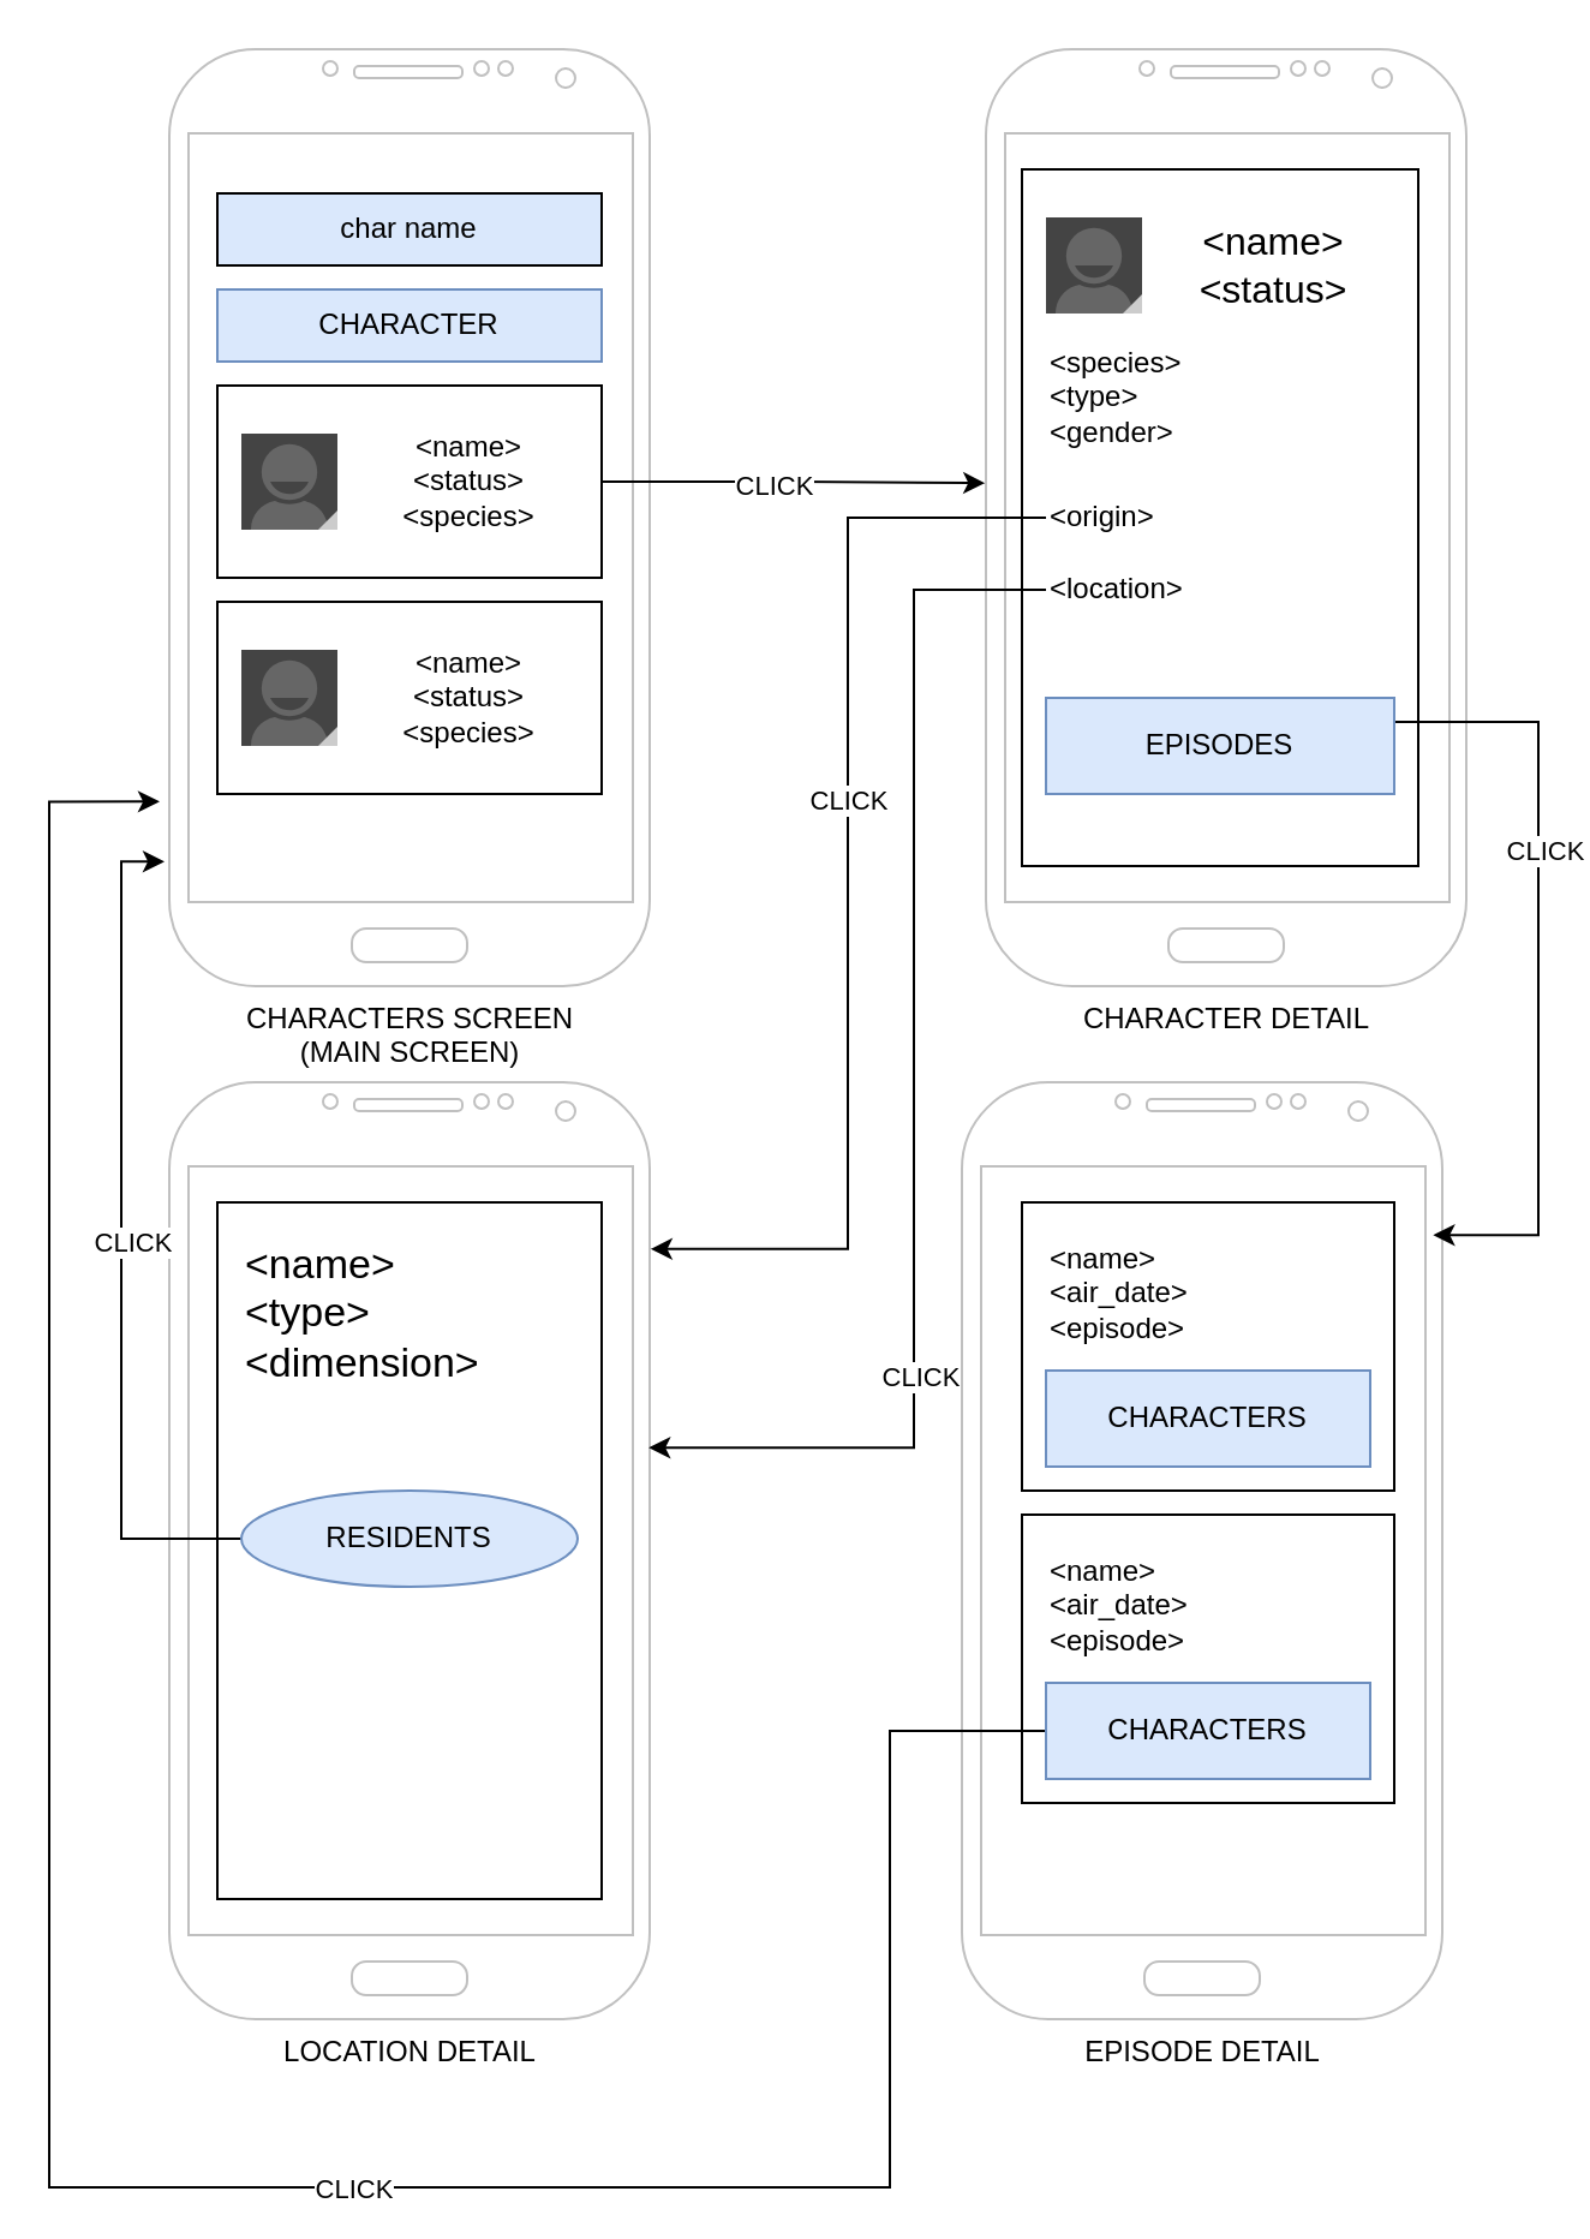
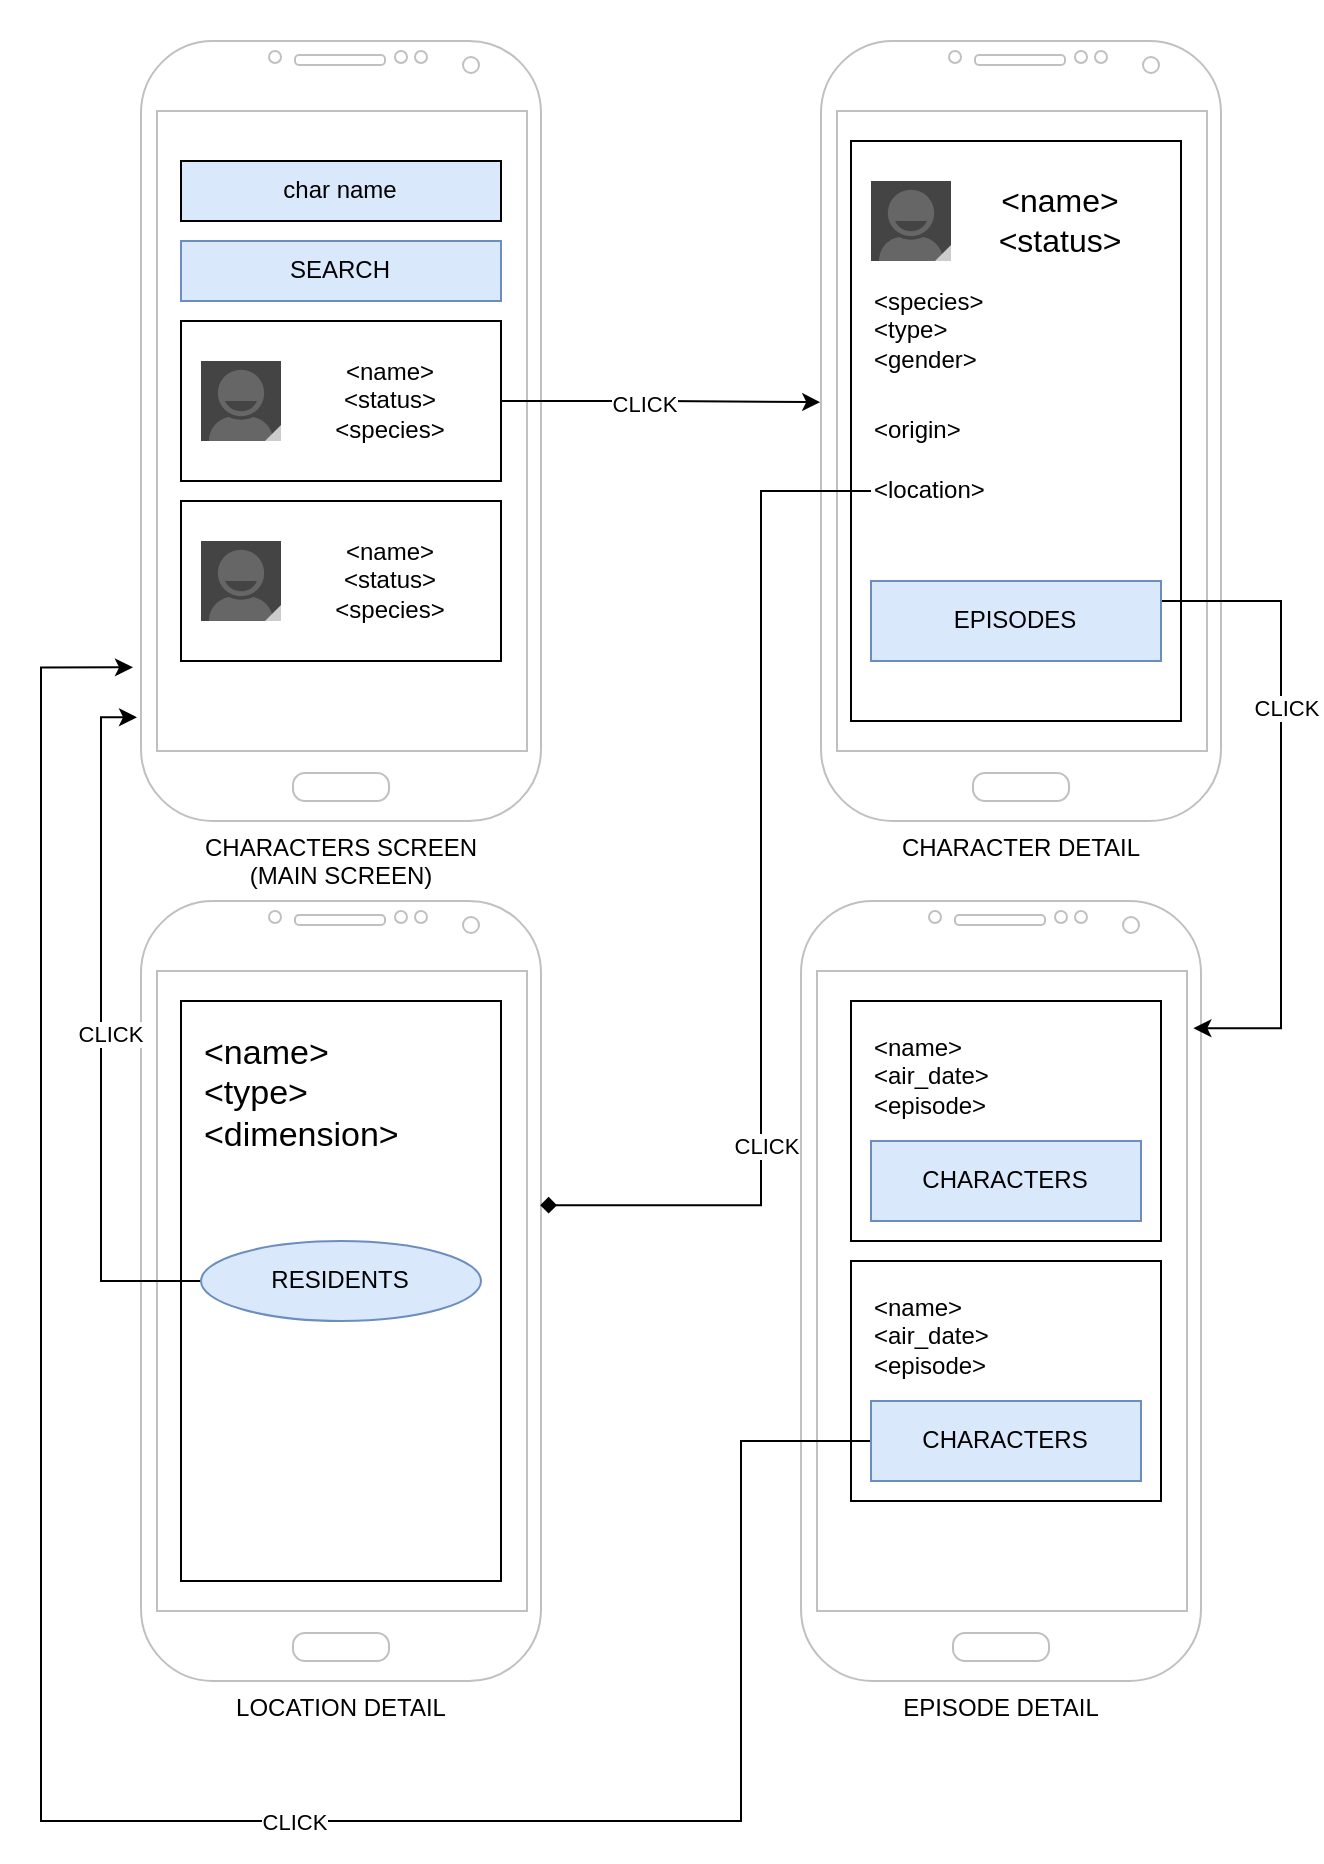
  <mxCell id="0" />
  <mxCell id="1" parent="0" />
  <mxCell id="2" value="CHARACTERS SCREEN&lt;br&gt;(MAIN SCREEN)" style="verticalLabelPosition=bottom;verticalAlign=top;html=1;shadow=0;dashed=0;strokeWidth=1;shape=mxgraph.android.phone2;strokeColor=#c0c0c0;" vertex="1" parent="1"><mxGeometry x="70" y="20" width="200" height="390" as="geometry" /></mxCell>
  <mxCell id="3" value="CHARACTER DETAIL" style="verticalLabelPosition=bottom;verticalAlign=top;html=1;shadow=0;dashed=0;strokeWidth=1;shape=mxgraph.android.phone2;strokeColor=#c0c0c0;" vertex="1" parent="1"><mxGeometry x="410" y="20" width="200" height="390" as="geometry" /></mxCell>
  <mxCell id="4" value="LOCATION DETAIL" style="verticalLabelPosition=bottom;verticalAlign=top;html=1;shadow=0;dashed=0;strokeWidth=1;shape=mxgraph.android.phone2;strokeColor=#c0c0c0;" vertex="1" parent="1"><mxGeometry x="70" y="450" width="200" height="390" as="geometry" /></mxCell>
  <mxCell id="5" value="char name" style="rounded=0;whiteSpace=wrap;html=1;fillColor=#dae8fc;" vertex="1" parent="1"><mxGeometry x="90" y="80" width="160" height="30" as="geometry" /></mxCell>
- <mxCell id="6" value="CHARACTER" style="rounded=0;whiteSpace=wrap;html=1;fillColor=#dae8fc;strokeColor=#6c8ebf;" vertex="1" parent="1"><mxGeometry x="90" y="120" width="160" height="30" as="geometry" /></mxCell>
+ <mxCell id="6" value="SEARCH" style="rounded=0;whiteSpace=wrap;html=1;fillColor=#dae8fc;strokeColor=#6c8ebf;" vertex="1" parent="1"><mxGeometry x="90" y="120" width="160" height="30" as="geometry" /></mxCell>
  <mxCell id="7" style="edgeStyle=orthogonalEdgeStyle;rounded=0;orthogonalLoop=1;jettySize=auto;html=1;entryX=-0.002;entryY=0.463;entryDx=0;entryDy=0;entryPerimeter=0;" edge="1" parent="1" source="9" target="3"><mxGeometry relative="1" as="geometry" /></mxCell>
  <mxCell id="8" value="CLICK" style="edgeLabel;html=1;align=center;verticalAlign=middle;resizable=0;points=[];" vertex="1" connectable="0" parent="7"><mxGeometry x="-0.117" y="-1" relative="1" as="geometry"><mxPoint as="offset" /></mxGeometry></mxCell>
  <mxCell id="9" value="" style="rounded=0;whiteSpace=wrap;html=1;" vertex="1" parent="1"><mxGeometry x="90" y="160" width="160" height="80" as="geometry" /></mxCell>
  <mxCell id="10" value="" style="verticalLabelPosition=bottom;verticalAlign=top;html=1;shadow=0;dashed=0;strokeWidth=1;shape=mxgraph.android.contact_badge_normal;sketch=0;" vertex="1" parent="1"><mxGeometry x="100" y="180" width="40" height="40" as="geometry" /></mxCell>
  <mxCell id="11" value="&amp;lt;name&amp;gt;&lt;br&gt;&amp;lt;status&amp;gt;&lt;br&gt;&amp;lt;species&amp;gt;" style="text;html=1;strokeColor=none;fillColor=none;align=center;verticalAlign=middle;whiteSpace=wrap;rounded=0;" vertex="1" parent="1"><mxGeometry x="150" y="170" width="90" height="60" as="geometry" /></mxCell>
  <mxCell id="12" value="" style="rounded=0;whiteSpace=wrap;html=1;" vertex="1" parent="1"><mxGeometry x="90" y="250" width="160" height="80" as="geometry" /></mxCell>
  <mxCell id="13" value="" style="verticalLabelPosition=bottom;verticalAlign=top;html=1;shadow=0;dashed=0;strokeWidth=1;shape=mxgraph.android.contact_badge_normal;sketch=0;" vertex="1" parent="1"><mxGeometry x="100" y="270" width="40" height="40" as="geometry" /></mxCell>
  <mxCell id="14" value="&amp;lt;name&amp;gt;&lt;br&gt;&amp;lt;status&amp;gt;&lt;br&gt;&amp;lt;species&amp;gt;" style="text;html=1;strokeColor=none;fillColor=none;align=center;verticalAlign=middle;whiteSpace=wrap;rounded=0;" vertex="1" parent="1"><mxGeometry x="150" y="260" width="90" height="60" as="geometry" /></mxCell>
  <mxCell id="15" value="" style="rounded=0;whiteSpace=wrap;html=1;" vertex="1" parent="1"><mxGeometry x="425" y="70" width="165" height="290" as="geometry" /></mxCell>
  <mxCell id="16" value="" style="verticalLabelPosition=bottom;verticalAlign=top;html=1;shadow=0;dashed=0;strokeWidth=1;shape=mxgraph.android.contact_badge_normal;sketch=0;" vertex="1" parent="1"><mxGeometry x="435" y="90" width="40" height="40" as="geometry" /></mxCell>
  <mxCell id="17" value="&amp;lt;name&amp;gt;&lt;br style=&quot;font-size: 16px;&quot;&gt;&amp;lt;status&amp;gt;" style="text;html=1;strokeColor=none;fillColor=none;align=center;verticalAlign=middle;whiteSpace=wrap;rounded=0;fontSize=16;" vertex="1" parent="1"><mxGeometry x="485" y="80" width="90" height="60" as="geometry" /></mxCell>
  <mxCell id="18" value="&amp;lt;species&amp;gt;&lt;br&gt;&amp;lt;type&amp;gt;&lt;br&gt;&amp;lt;gender&amp;gt;" style="text;html=1;strokeColor=none;fillColor=none;align=left;verticalAlign=middle;whiteSpace=wrap;rounded=0;" vertex="1" parent="1"><mxGeometry x="435" y="140" width="145" height="50" as="geometry" /></mxCell>
- <mxCell id="19" style="edgeStyle=orthogonalEdgeStyle;rounded=0;orthogonalLoop=1;jettySize=auto;html=1;entryX=1.002;entryY=0.178;entryDx=0;entryDy=0;entryPerimeter=0;" edge="1" parent="1" source="21" target="4"><mxGeometry relative="1" as="geometry" /></mxCell>
- <mxCell id="20" value="CLICK" style="edgeLabel;html=1;align=center;verticalAlign=middle;resizable=0;points=[];" vertex="1" connectable="0" parent="19"><mxGeometry x="-0.149" y="-1" relative="1" as="geometry"><mxPoint x="1" as="offset" /></mxGeometry></mxCell>
  <mxCell id="21" value="&amp;lt;origin&amp;gt;" style="text;html=1;strokeColor=none;fillColor=none;align=left;verticalAlign=middle;whiteSpace=wrap;rounded=0;" vertex="1" parent="1"><mxGeometry x="435" y="200" width="60" height="30" as="geometry" /></mxCell>
- <mxCell id="22" style="edgeStyle=orthogonalEdgeStyle;rounded=0;orthogonalLoop=1;jettySize=auto;html=1;entryX=0.998;entryY=0.39;entryDx=0;entryDy=0;entryPerimeter=0;" edge="1" parent="1" source="24" target="4"><mxGeometry relative="1" as="geometry"><Array as="points"><mxPoint x="380" y="245" /><mxPoint x="380" y="602" /></Array></mxGeometry></mxCell>
+ <mxCell id="22" style="edgeStyle=orthogonalEdgeStyle;rounded=0;orthogonalLoop=1;jettySize=auto;html=1;entryX=0.998;entryY=0.39;entryDx=0;entryDy=0;entryPerimeter=0;endArrow=diamond;" edge="1" parent="1" source="24" target="4"><mxGeometry relative="1" as="geometry"><Array as="points"><mxPoint x="380" y="245" /><mxPoint x="380" y="602" /></Array></mxGeometry></mxCell>
  <mxCell id="23" value="CLICK" style="edgeLabel;html=1;align=center;verticalAlign=middle;resizable=0;points=[];" vertex="1" connectable="0" parent="22"><mxGeometry x="0.462" y="2" relative="1" as="geometry"><mxPoint as="offset" /></mxGeometry></mxCell>
  <mxCell id="24" value="&amp;lt;location&amp;gt;" style="text;html=1;strokeColor=none;fillColor=none;align=left;verticalAlign=middle;whiteSpace=wrap;rounded=0;" vertex="1" parent="1"><mxGeometry x="435" y="230" width="60" height="30" as="geometry" /></mxCell>
  <mxCell id="25" value="EPISODE DETAIL" style="verticalLabelPosition=bottom;verticalAlign=top;html=1;shadow=0;dashed=0;strokeWidth=1;shape=mxgraph.android.phone2;strokeColor=#c0c0c0;" vertex="1" parent="1"><mxGeometry x="400" y="450" width="200" height="390" as="geometry" /></mxCell>
  <mxCell id="26" style="edgeStyle=orthogonalEdgeStyle;rounded=0;orthogonalLoop=1;jettySize=auto;html=1;entryX=0.981;entryY=0.163;entryDx=0;entryDy=0;entryPerimeter=0;exitX=1;exitY=0.5;exitDx=0;exitDy=0;" edge="1" parent="1" source="28" target="25"><mxGeometry relative="1" as="geometry"><Array as="points"><mxPoint x="640" y="300" /><mxPoint x="640" y="514" /></Array></mxGeometry></mxCell>
  <mxCell id="27" value="CLICK" style="edgeLabel;html=1;align=center;verticalAlign=middle;resizable=0;points=[];" vertex="1" connectable="0" parent="26"><mxGeometry x="-0.247" y="2" relative="1" as="geometry"><mxPoint as="offset" /></mxGeometry></mxCell>
  <mxCell id="28" value="&lt;div style=&quot;&quot;&gt;&lt;span style=&quot;background-color: initial;&quot;&gt;EPISODES&lt;/span&gt;&lt;/div&gt;" style="text;html=1;strokeColor=#6c8ebf;fillColor=#dae8fc;align=center;verticalAlign=middle;whiteSpace=wrap;rounded=0;" vertex="1" parent="1"><mxGeometry x="435" y="290" width="145" height="40" as="geometry" /></mxCell>
  <mxCell id="29" value="" style="rounded=0;whiteSpace=wrap;html=1;" vertex="1" parent="1"><mxGeometry x="425" y="500" width="155" height="120" as="geometry" /></mxCell>
  <mxCell id="30" value="&amp;lt;name&amp;gt;&lt;br&gt;&amp;lt;air_date&amp;gt;&lt;br&gt;&amp;lt;episode&amp;gt;&lt;br&gt;" style="text;html=1;strokeColor=none;fillColor=none;align=left;verticalAlign=top;whiteSpace=wrap;rounded=0;" vertex="1" parent="1"><mxGeometry x="435" y="510" width="135" height="50" as="geometry" /></mxCell>
  <mxCell id="31" value="CHARACTERS" style="text;html=1;strokeColor=#6c8ebf;fillColor=#dae8fc;align=center;verticalAlign=middle;whiteSpace=wrap;rounded=0;" vertex="1" parent="1"><mxGeometry x="435" y="570" width="135" height="40" as="geometry" /></mxCell>
  <mxCell id="32" value="" style="rounded=0;whiteSpace=wrap;html=1;" vertex="1" parent="1"><mxGeometry x="425" y="630" width="155" height="120" as="geometry" /></mxCell>
  <mxCell id="33" value="&amp;lt;name&amp;gt;&lt;br&gt;&amp;lt;air_date&amp;gt;&lt;br&gt;&amp;lt;episode&amp;gt;&lt;br&gt;" style="text;html=1;strokeColor=none;fillColor=none;align=left;verticalAlign=top;whiteSpace=wrap;rounded=0;" vertex="1" parent="1"><mxGeometry x="435" y="640" width="135" height="50" as="geometry" /></mxCell>
  <mxCell id="34" style="edgeStyle=orthogonalEdgeStyle;rounded=0;orthogonalLoop=1;jettySize=auto;html=1;entryX=-0.02;entryY=0.803;entryDx=0;entryDy=0;entryPerimeter=0;" edge="1" parent="1" source="36" target="2"><mxGeometry relative="1" as="geometry"><mxPoint x="320" y="910" as="targetPoint" /><Array as="points"><mxPoint x="370" y="720" /><mxPoint x="370" y="910" /><mxPoint x="20" y="910" /><mxPoint x="20" y="333" /></Array></mxGeometry></mxCell>
  <mxCell id="35" value="CLICK" style="edgeLabel;html=1;align=center;verticalAlign=middle;resizable=0;points=[];" vertex="1" connectable="0" parent="34"><mxGeometry x="-0.22" relative="1" as="geometry"><mxPoint as="offset" /></mxGeometry></mxCell>
  <mxCell id="36" value="CHARACTERS" style="text;html=1;strokeColor=#6c8ebf;fillColor=#dae8fc;align=center;verticalAlign=middle;whiteSpace=wrap;rounded=0;" vertex="1" parent="1"><mxGeometry x="435" y="700" width="135" height="40" as="geometry" /></mxCell>
  <mxCell id="37" value="" style="rounded=0;whiteSpace=wrap;html=1;" vertex="1" parent="1"><mxGeometry x="90" y="500" width="160" height="290" as="geometry" /></mxCell>
  <mxCell id="38" value="&lt;font style=&quot;font-size: 17px;&quot;&gt;&amp;lt;name&amp;gt;&lt;br&gt;&amp;lt;type&amp;gt;&lt;br&gt;&amp;lt;dimension&amp;gt;&lt;br&gt;&lt;/font&gt;" style="text;html=1;strokeColor=none;fillColor=none;align=left;verticalAlign=top;whiteSpace=wrap;rounded=0;" vertex="1" parent="1"><mxGeometry x="100" y="510" width="140" height="100" as="geometry" /></mxCell>
  <mxCell id="39" style="edgeStyle=orthogonalEdgeStyle;rounded=0;orthogonalLoop=1;jettySize=auto;html=1;entryX=-0.01;entryY=0.867;entryDx=0;entryDy=0;entryPerimeter=0;exitX=0;exitY=0.5;exitDx=0;exitDy=0;" edge="1" parent="1" source="41" target="2"><mxGeometry relative="1" as="geometry"><Array as="points"><mxPoint x="50" y="640" /><mxPoint x="50" y="358" /></Array></mxGeometry></mxCell>
  <mxCell id="40" value="CLICK" style="edgeLabel;html=1;align=center;verticalAlign=middle;resizable=0;points=[];" vertex="1" connectable="0" parent="39"><mxGeometry x="-0.007" y="-4" relative="1" as="geometry"><mxPoint as="offset" /></mxGeometry></mxCell>
  <mxCell id="41" value="RESIDENTS" style="ellipse;whiteSpace=wrap;html=1;fillColor=#dae8fc;strokeColor=#6c8ebf;" vertex="1" parent="1"><mxGeometry x="100" y="620" width="140" height="40" as="geometry" /></mxCell>
